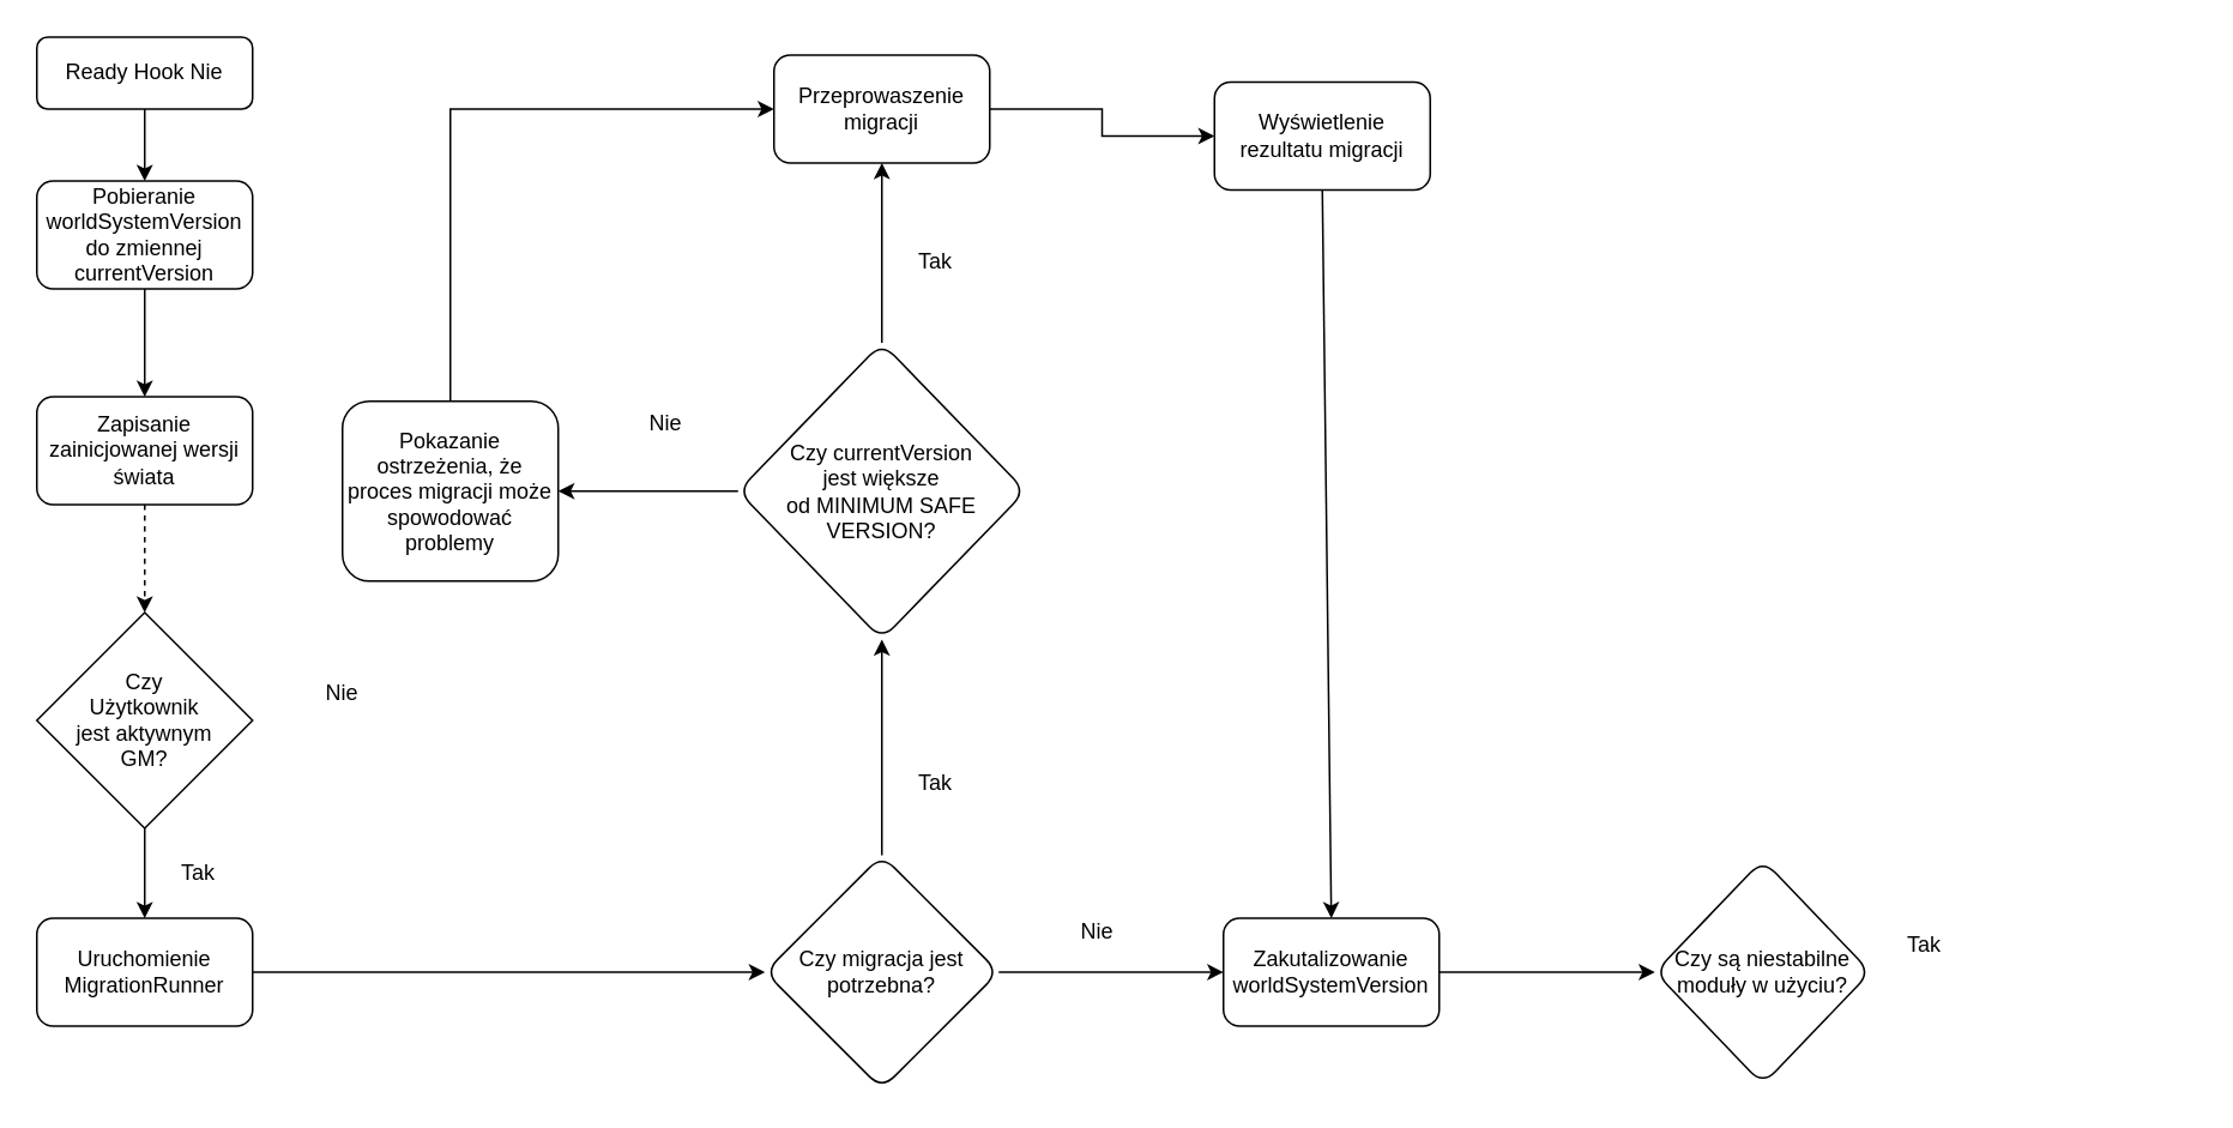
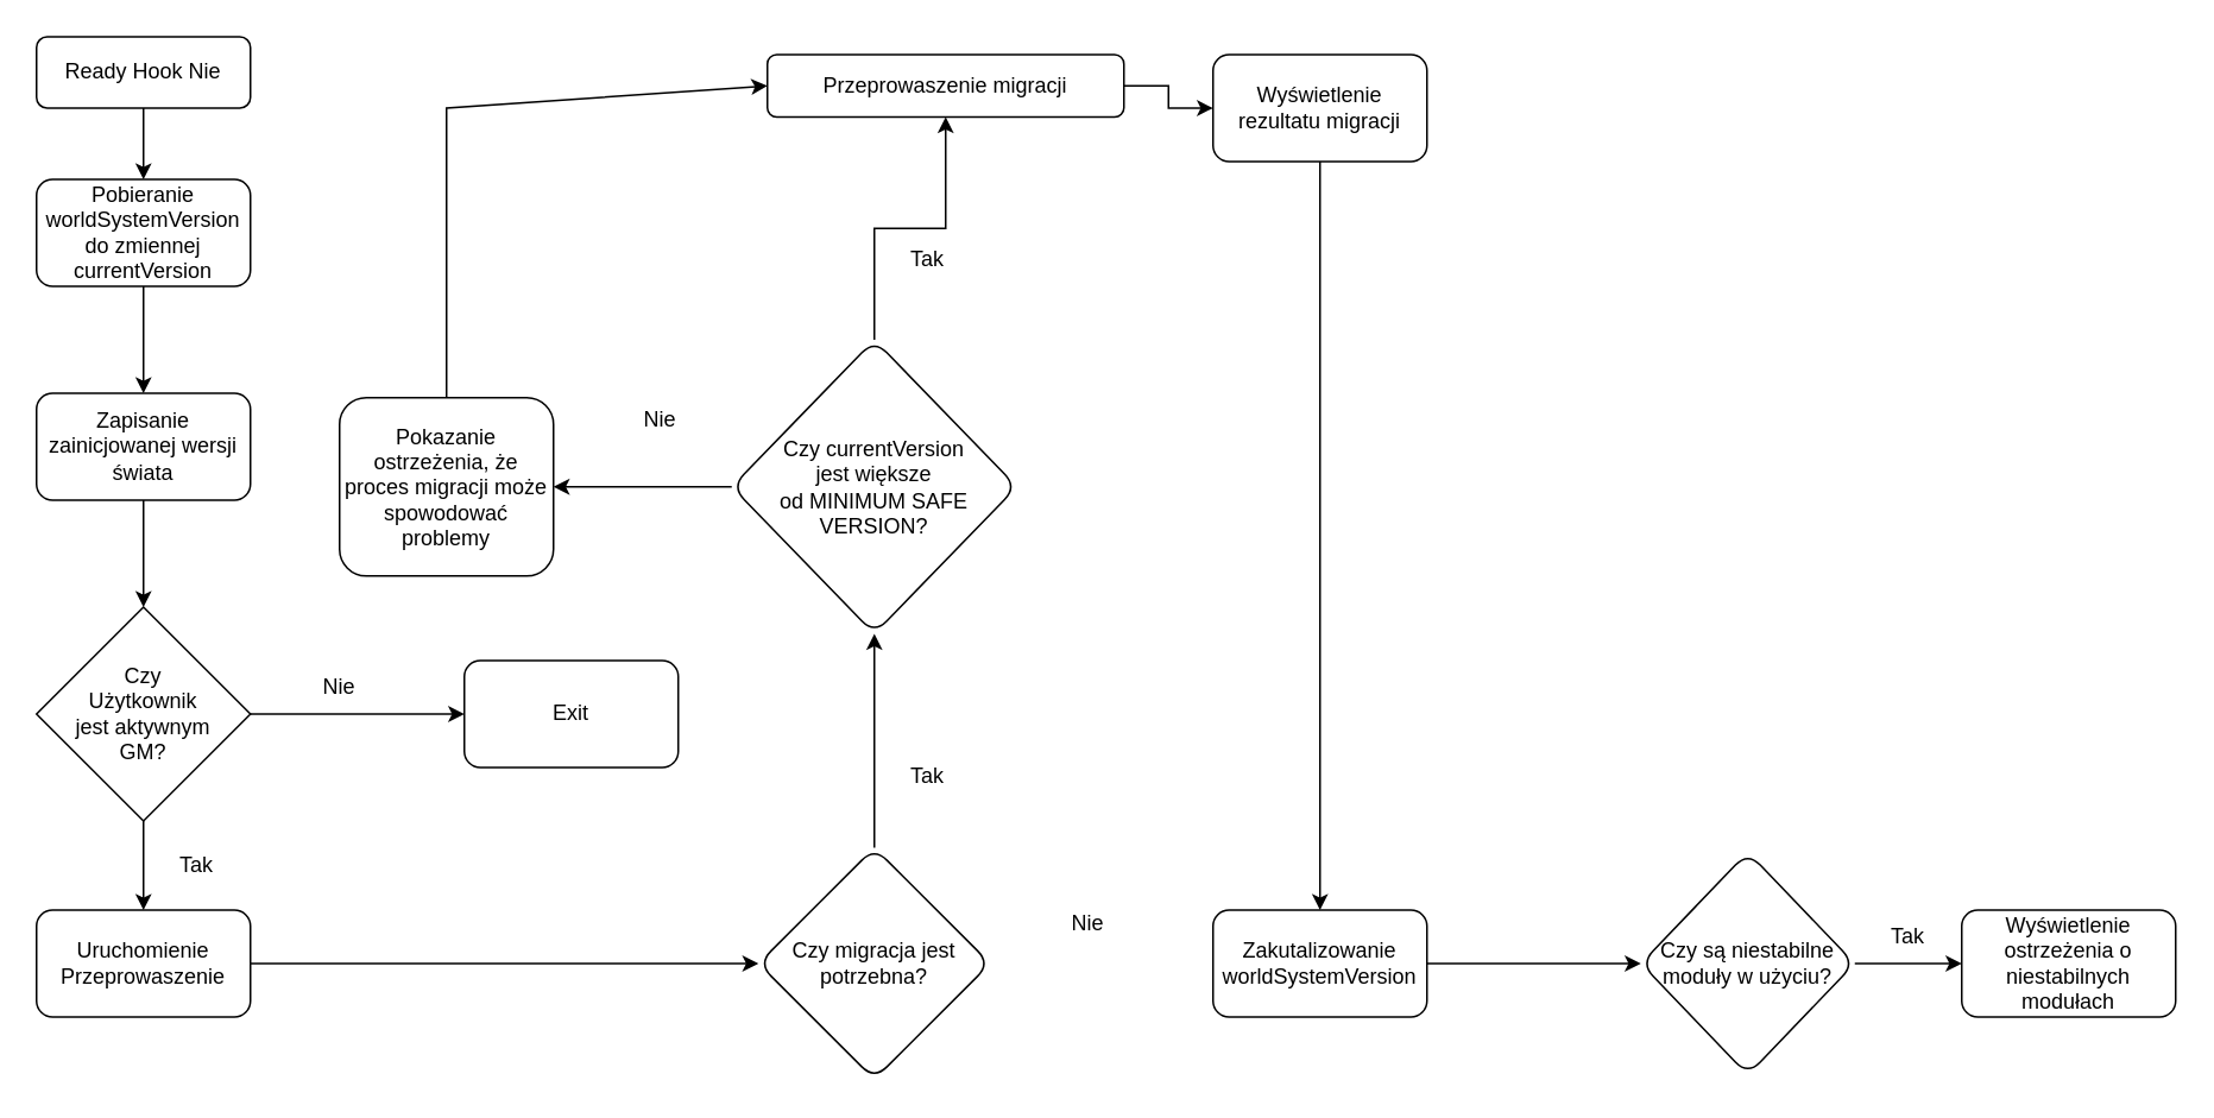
  <mxCell id="0" />
  <mxCell id="1" parent="0" />
  <mxCell id="2" value="Ready Hook Nie" style="rounded=1;whiteSpace=wrap;html=1;" vertex="1" parent="1"><mxGeometry x="20" y="20" width="120" height="40" as="geometry" /></mxCell>
  <mxCell id="3" value="Pobieranie worldSystemVersion do zmiennej currentVersion" style="rounded=1;whiteSpace=wrap;html=1;" vertex="1" parent="1"><mxGeometry x="20" y="100" width="120" height="60" as="geometry" /></mxCell>
  <mxCell id="4" value="" style="endArrow=classic;html=1;rounded=0;exitX=0.5;exitY=1;exitDx=0;exitDy=0;entryX=0.5;entryY=0;entryDx=0;entryDy=0;" edge="1" parent="1" source="2" target="3"><mxGeometry width="50" height="50" relative="1" as="geometry"><mxPoint x="-100" y="320" as="sourcePoint" /><mxPoint x="-50" y="270" as="targetPoint" /></mxGeometry></mxCell>
- <mxCell id="5" value="" style="edgeStyle=orthogonalEdgeStyle;rounded=0;orthogonalLoop=1;jettySize=auto;html=1;dashed=1;" edge="1" parent="1" source="6" target="10"><mxGeometry relative="1" as="geometry" /></mxCell>
+ <mxCell id="5" value="" style="edgeStyle=orthogonalEdgeStyle;rounded=0;orthogonalLoop=1;jettySize=auto;html=1;" edge="1" parent="1" source="6" target="10"><mxGeometry relative="1" as="geometry" /></mxCell>
  <mxCell id="6" value="Zapisanie zainicjowanej wersji świata" style="rounded=1;whiteSpace=wrap;html=1;" vertex="1" parent="1"><mxGeometry x="20" y="220" width="120" height="60" as="geometry" /></mxCell>
  <mxCell id="7" value="" style="endArrow=classic;html=1;rounded=0;exitX=0.5;exitY=1;exitDx=0;exitDy=0;entryX=0.5;entryY=0;entryDx=0;entryDy=0;" edge="1" parent="1" source="3" target="6"><mxGeometry width="50" height="50" relative="1" as="geometry"><mxPoint x="-100" y="320" as="sourcePoint" /><mxPoint x="-50" y="270" as="targetPoint" /></mxGeometry></mxCell>
+ <mxCell id="8" value="" style="edgeStyle=orthogonalEdgeStyle;rounded=0;orthogonalLoop=1;jettySize=auto;html=1;" edge="1" parent="1" source="10" target="11"><mxGeometry relative="1" as="geometry" /></mxCell>
  <mxCell id="9" value="" style="edgeStyle=orthogonalEdgeStyle;rounded=0;orthogonalLoop=1;jettySize=auto;html=1;" edge="1" parent="1" source="10" target="13"><mxGeometry relative="1" as="geometry" /></mxCell>
  <mxCell id="10" value="Czy&lt;br&gt;Użytkownik&lt;br&gt;jest aktywnym&lt;br&gt;GM?" style="rhombus;whiteSpace=wrap;html=1;" vertex="1" parent="1"><mxGeometry x="20" y="340" width="120" height="120" as="geometry" /></mxCell>
+ <mxCell id="11" value="Exit" style="rounded=1;whiteSpace=wrap;html=1;" vertex="1" parent="1"><mxGeometry x="260" y="370" width="120" height="60" as="geometry" /></mxCell>
  <mxCell id="12" value="" style="edgeStyle=orthogonalEdgeStyle;rounded=0;orthogonalLoop=1;jettySize=auto;html=1;entryX=0;entryY=0.5;entryDx=0;entryDy=0;" edge="1" parent="1" source="13" target="16"><mxGeometry relative="1" as="geometry" /></mxCell>
- <mxCell id="13" value="Uruchomienie MigrationRunner" style="rounded=1;whiteSpace=wrap;html=1;" vertex="1" parent="1"><mxGeometry x="20" y="510" width="120" height="60" as="geometry" /></mxCell>
- <mxCell id="14" value="" style="edgeStyle=orthogonalEdgeStyle;rounded=0;orthogonalLoop=1;jettySize=auto;html=1;" edge="1" parent="1" source="16" target="18"><mxGeometry relative="1" as="geometry" /></mxCell>
+ <mxCell id="13" value="Uruchomienie Przeprowaszenie" style="rounded=1;whiteSpace=wrap;html=1;" vertex="1" parent="1"><mxGeometry x="20" y="510" width="120" height="60" as="geometry" /></mxCell>
  <mxCell id="15" value="" style="edgeStyle=orthogonalEdgeStyle;rounded=0;orthogonalLoop=1;jettySize=auto;html=1;" edge="1" parent="1" source="16" target="28"><mxGeometry relative="1" as="geometry" /></mxCell>
  <mxCell id="16" value="Czy migracja jest potrzebna?" style="rhombus;whiteSpace=wrap;html=1;rounded=1;" vertex="1" parent="1"><mxGeometry x="425" y="475" width="130" height="130" as="geometry" /></mxCell>
  <mxCell id="17" value="" style="edgeStyle=orthogonalEdgeStyle;rounded=0;orthogonalLoop=1;jettySize=auto;html=1;" edge="1" parent="1" source="18" target="23"><mxGeometry relative="1" as="geometry" /></mxCell>
  <mxCell id="18" value="Zakutalizowanie worldSystemVersion" style="whiteSpace=wrap;html=1;rounded=1;" vertex="1" parent="1"><mxGeometry x="680" y="510" width="120" height="60" as="geometry" /></mxCell>
  <mxCell id="19" value="Nie" style="text;html=1;strokeColor=none;fillColor=none;align=center;verticalAlign=middle;whiteSpace=wrap;rounded=0;" vertex="1" parent="1"><mxGeometry x="160" y="370" width="60" height="30" as="geometry" /></mxCell>
  <mxCell id="20" value="Nie" style="text;html=1;strokeColor=none;fillColor=none;align=center;verticalAlign=middle;whiteSpace=wrap;rounded=0;" vertex="1" parent="1"><mxGeometry x="580" y="502.5" width="60" height="30" as="geometry" /></mxCell>
+ <mxCell id="21" value="Wyświetlenie ostrzeżenia o&lt;br&gt;niestabilnych modułach" style="whiteSpace=wrap;html=1;rounded=1;" vertex="1" parent="1"><mxGeometry x="1100" y="510" width="120" height="60" as="geometry" /></mxCell>
+ <mxCell id="22" value="" style="edgeStyle=orthogonalEdgeStyle;rounded=0;orthogonalLoop=1;jettySize=auto;html=1;" edge="1" parent="1" source="23" target="21"><mxGeometry relative="1" as="geometry" /></mxCell>
  <mxCell id="23" value="Czy są niestabilne moduły w użyciu?" style="rhombus;whiteSpace=wrap;html=1;rounded=1;" vertex="1" parent="1"><mxGeometry x="920" y="477.5" width="120" height="125" as="geometry" /></mxCell>
  <mxCell id="24" value="Tak" style="text;html=1;strokeColor=none;fillColor=none;align=center;verticalAlign=middle;whiteSpace=wrap;rounded=0;" vertex="1" parent="1"><mxGeometry x="1040" y="510" width="60" height="30" as="geometry" /></mxCell>
  <mxCell id="25" value="Tak" style="text;html=1;strokeColor=none;fillColor=none;align=center;verticalAlign=middle;whiteSpace=wrap;rounded=0;" vertex="1" parent="1"><mxGeometry x="80" y="470" width="60" height="30" as="geometry" /></mxCell>
  <mxCell id="26" value="" style="edgeStyle=orthogonalEdgeStyle;rounded=0;orthogonalLoop=1;jettySize=auto;html=1;" edge="1" parent="1" source="28" target="30"><mxGeometry relative="1" as="geometry" /></mxCell>
  <mxCell id="27" value="" style="edgeStyle=orthogonalEdgeStyle;rounded=0;orthogonalLoop=1;jettySize=auto;html=1;" edge="1" parent="1" source="28" target="33"><mxGeometry relative="1" as="geometry" /></mxCell>
  <mxCell id="28" value="Czy currentVersion&lt;br&gt;jest większe&lt;br&gt;od&amp;nbsp;MINIMUM SAFE VERSION?" style="rhombus;whiteSpace=wrap;html=1;rounded=1;" vertex="1" parent="1"><mxGeometry x="410" y="190" width="160" height="165" as="geometry" /></mxCell>
  <mxCell id="29" value="Tak" style="text;html=1;strokeColor=none;fillColor=none;align=center;verticalAlign=middle;whiteSpace=wrap;rounded=0;" vertex="1" parent="1"><mxGeometry x="490" y="420" width="60" height="30" as="geometry" /></mxCell>
  <mxCell id="30" value="Pokazanie ostrzeżenia, że proces migracji może spowodować problemy" style="whiteSpace=wrap;html=1;rounded=1;" vertex="1" parent="1"><mxGeometry x="190" y="222.5" width="120" height="100" as="geometry" /></mxCell>
  <mxCell id="31" value="Nie" style="text;html=1;strokeColor=none;fillColor=none;align=center;verticalAlign=middle;whiteSpace=wrap;rounded=0;" vertex="1" parent="1"><mxGeometry x="340" y="220" width="60" height="30" as="geometry" /></mxCell>
  <mxCell id="32" value="" style="edgeStyle=orthogonalEdgeStyle;rounded=0;orthogonalLoop=1;jettySize=auto;html=1;" edge="1" parent="1" source="33" target="34"><mxGeometry relative="1" as="geometry" /></mxCell>
- <mxCell id="33" value="Przeprowaszenie migracji" style="whiteSpace=wrap;html=1;rounded=1;" vertex="1" parent="1"><mxGeometry x="430" y="30" width="120" height="60" as="geometry" /></mxCell>
- <mxCell id="34" value="Wyświetlenie rezultatu migracji" style="whiteSpace=wrap;html=1;rounded=1;" vertex="1" parent="1"><mxGeometry x="675" y="45" width="120" height="60" as="geometry" /></mxCell>
+ <mxCell id="33" value="Przeprowaszenie migracji" style="whiteSpace=wrap;html=1;rounded=1;" vertex="1" parent="1"><mxGeometry x="430" y="30" width="200" height="35" as="geometry" /></mxCell>
+ <mxCell id="34" value="Wyświetlenie rezultatu migracji" style="whiteSpace=wrap;html=1;rounded=1;" vertex="1" parent="1"><mxGeometry x="680" y="30" width="120" height="60" as="geometry" /></mxCell>
  <mxCell id="35" value="" style="endArrow=classic;html=1;rounded=0;exitX=0.5;exitY=0;exitDx=0;exitDy=0;entryX=0;entryY=0.5;entryDx=0;entryDy=0;" edge="1" parent="1" source="30" target="33"><mxGeometry width="50" height="50" relative="1" as="geometry"><mxPoint x="440" y="380" as="sourcePoint" /><mxPoint x="490" y="330" as="targetPoint" /><Array as="points"><mxPoint x="250" y="60" /></Array></mxGeometry></mxCell>
  <mxCell id="36" value="" style="endArrow=classic;html=1;rounded=0;entryX=0.5;entryY=0;entryDx=0;entryDy=0;exitX=0.5;exitY=1;exitDx=0;exitDy=0;" edge="1" parent="1" source="34" target="18"><mxGeometry width="50" height="50" relative="1" as="geometry"><mxPoint x="440" y="290" as="sourcePoint" /><mxPoint x="490" y="240" as="targetPoint" /></mxGeometry></mxCell>
  <mxCell id="37" value="Tak" style="text;html=1;strokeColor=none;fillColor=none;align=center;verticalAlign=middle;whiteSpace=wrap;rounded=0;" vertex="1" parent="1"><mxGeometry x="490" y="130" width="60" height="30" as="geometry" /></mxCell>
